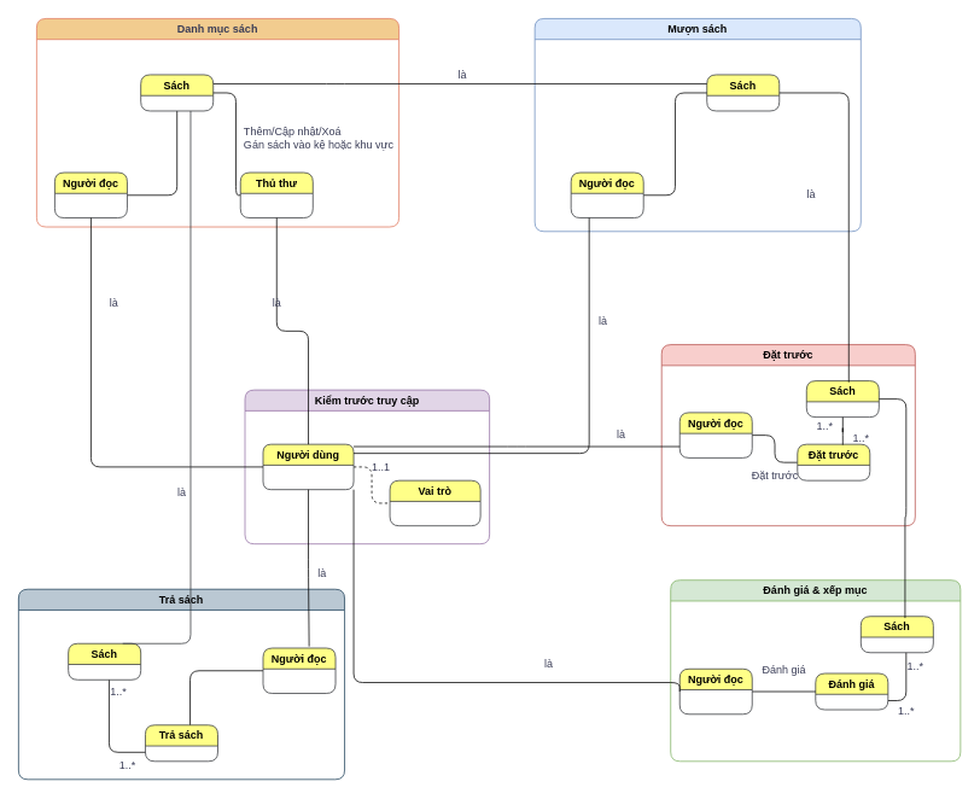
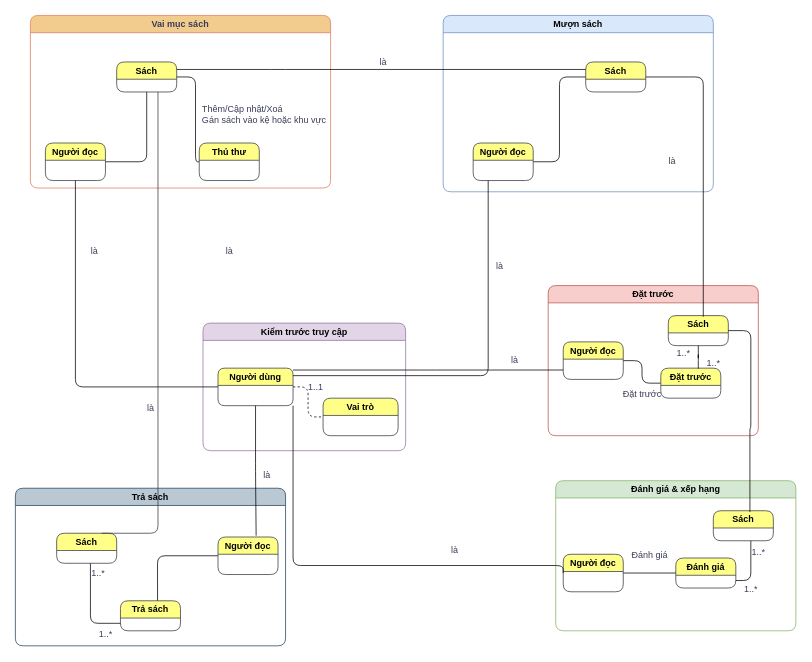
  <mxCell id="0" />
  <mxCell id="1" parent="0" />
- <mxCell id="2" value="Danh mục sách" style="swimlane;whiteSpace=wrap;html=1;strokeColor=#E07A5F;fontColor=#393C56;fillColor=#F2CC8F;rounded=1;" vertex="1" parent="1"><mxGeometry x="40" y="20" width="400" height="230" as="geometry" /></mxCell>
+ <mxCell id="2" value="Vai mục sách" style="swimlane;whiteSpace=wrap;html=1;strokeColor=#E07A5F;fontColor=#393C56;fillColor=#F2CC8F;rounded=1;" vertex="1" parent="1"><mxGeometry x="40" y="20" width="400" height="230" as="geometry" /></mxCell>
  <mxCell id="3" style="edgeStyle=orthogonalEdgeStyle;rounded=1;orthogonalLoop=1;jettySize=auto;html=1;entryX=0.5;entryY=1;entryDx=0;entryDy=0;fontColor=#393C56;endArrow=none;startFill=0;" edge="1" parent="2" source="4" target="5"><mxGeometry relative="1" as="geometry" /></mxCell>
  <mxCell id="4" value="Người đọc" style="swimlane;whiteSpace=wrap;html=1;rounded=1;fillColor=#ffff88;strokeColor=#36393d;" vertex="1" parent="2"><mxGeometry x="20" y="170" width="80" height="50" as="geometry" /></mxCell>
  <mxCell id="5" value="Sách" style="swimlane;whiteSpace=wrap;html=1;rounded=1;fillColor=#ffff88;strokeColor=#36393d;" vertex="1" parent="2"><mxGeometry x="115" y="62" width="80" height="40" as="geometry" /></mxCell>
  <mxCell id="6" style="edgeStyle=orthogonalEdgeStyle;rounded=1;orthogonalLoop=1;jettySize=auto;html=1;entryX=1;entryY=0.5;entryDx=0;entryDy=0;fontColor=#393C56;endArrow=none;startFill=0;" edge="1" parent="2" source="7" target="5"><mxGeometry relative="1" as="geometry"><Array as="points"><mxPoint x="220" y="82" /></Array></mxGeometry></mxCell>
  <mxCell id="7" value="Thủ thư" style="swimlane;whiteSpace=wrap;html=1;rounded=1;fillColor=#ffff88;strokeColor=#36393d;" vertex="1" parent="2"><mxGeometry x="225" y="170" width="80" height="50" as="geometry" /></mxCell>
  <mxCell id="8" value="Mượn sách" style="swimlane;whiteSpace=wrap;html=1;strokeColor=#6c8ebf;fillColor=#dae8fc;rounded=1;" vertex="1" parent="1"><mxGeometry x="590" y="20" width="360" height="235" as="geometry" /></mxCell>
  <mxCell id="9" value="Sách" style="swimlane;whiteSpace=wrap;html=1;rounded=1;fillColor=#ffff88;strokeColor=#36393d;" vertex="1" parent="8"><mxGeometry x="190" y="62" width="80" height="40" as="geometry" /></mxCell>
  <mxCell id="10" style="edgeStyle=orthogonalEdgeStyle;rounded=1;orthogonalLoop=1;jettySize=auto;html=1;entryX=0;entryY=0.5;entryDx=0;entryDy=0;fontColor=#393C56;endArrow=none;startFill=0;" edge="1" parent="8" source="11" target="9"><mxGeometry relative="1" as="geometry" /></mxCell>
  <mxCell id="11" value="Người đọc" style="swimlane;whiteSpace=wrap;html=1;rounded=1;fillColor=#ffff88;strokeColor=#36393d;" vertex="1" parent="8"><mxGeometry x="40" y="170" width="80" height="50" as="geometry" /></mxCell>
  <mxCell id="12" value="là" style="text;html=1;align=center;verticalAlign=middle;resizable=0;points=[];autosize=1;strokeColor=none;fillColor=none;fontColor=#393C56;" vertex="1" parent="8"><mxGeometry x="290" y="180" width="30" height="30" as="geometry" /></mxCell>
  <mxCell id="13" value="Trả sách" style="swimlane;whiteSpace=wrap;html=1;strokeColor=#23445d;fillColor=#bac8d3;rounded=1;" vertex="1" parent="1"><mxGeometry x="20" y="650" width="360" height="210" as="geometry" /></mxCell>
  <mxCell id="14" style="edgeStyle=orthogonalEdgeStyle;rounded=1;orthogonalLoop=1;jettySize=auto;html=1;fontColor=#393C56;endArrow=none;startFill=0;entryX=0.618;entryY=0.025;entryDx=0;entryDy=0;entryPerimeter=0;" edge="1" parent="13" source="15" target="18"><mxGeometry relative="1" as="geometry"><mxPoint x="190" y="140" as="targetPoint" /></mxGeometry></mxCell>
  <mxCell id="15" value="Người đọc" style="swimlane;whiteSpace=wrap;html=1;rounded=1;fillColor=#ffff88;strokeColor=#36393d;" vertex="1" parent="13"><mxGeometry x="270" y="65" width="80" height="50" as="geometry" /></mxCell>
  <mxCell id="16" style="edgeStyle=orthogonalEdgeStyle;rounded=1;orthogonalLoop=1;jettySize=auto;html=1;entryX=0;entryY=0.75;entryDx=0;entryDy=0;fontColor=#393C56;endArrow=none;startFill=0;" edge="1" parent="13" source="17" target="18"><mxGeometry relative="1" as="geometry"><Array as="points"><mxPoint x="100" y="180" /></Array></mxGeometry></mxCell>
  <mxCell id="17" value="Sách" style="swimlane;whiteSpace=wrap;html=1;rounded=1;fillColor=#ffff88;strokeColor=#36393d;" vertex="1" parent="13"><mxGeometry x="55" y="60" width="80" height="40" as="geometry" /></mxCell>
  <mxCell id="18" value="Trả sách" style="swimlane;whiteSpace=wrap;html=1;rounded=1;fillColor=#ffff88;strokeColor=#36393d;" vertex="1" parent="13"><mxGeometry x="140" y="150" width="80" height="40" as="geometry" /></mxCell>
  <mxCell id="19" value="1..*" style="text;html=1;align=center;verticalAlign=middle;resizable=0;points=[];autosize=1;strokeColor=none;fillColor=none;fontColor=#393C56;" vertex="1" parent="13"><mxGeometry x="100" y="180" width="40" height="30" as="geometry" /></mxCell>
  <mxCell id="20" value="Đặt trước" style="swimlane;whiteSpace=wrap;html=1;strokeColor=#b85450;fillColor=#f8cecc;rounded=1;" vertex="1" parent="1"><mxGeometry x="730" y="380" width="280" height="200" as="geometry"><mxRectangle x="390" y="440" width="90" height="30" as="alternateBounds" /></mxGeometry></mxCell>
  <mxCell id="21" value="Sách" style="swimlane;whiteSpace=wrap;html=1;rounded=1;fillColor=#ffff88;strokeColor=#36393d;" vertex="1" parent="20"><mxGeometry x="160" y="40" width="80" height="40" as="geometry" /></mxCell>
  <mxCell id="22" style="edgeStyle=orthogonalEdgeStyle;rounded=1;orthogonalLoop=1;jettySize=auto;html=1;entryX=0;entryY=0.5;entryDx=0;entryDy=0;fontColor=#393C56;endArrow=none;startFill=0;" edge="1" parent="20" source="23" target="24"><mxGeometry relative="1" as="geometry" /></mxCell>
  <mxCell id="23" value="Người đọc" style="swimlane;whiteSpace=wrap;html=1;rounded=1;fillColor=#ffff88;strokeColor=#36393d;" vertex="1" parent="20"><mxGeometry x="20" y="75" width="80" height="50" as="geometry" /></mxCell>
  <mxCell id="24" value="Đặt trước" style="swimlane;whiteSpace=wrap;html=1;rounded=1;fillColor=#ffff88;strokeColor=#36393d;" vertex="1" parent="20"><mxGeometry x="150" y="110" width="80" height="40" as="geometry" /></mxCell>
  <mxCell id="25" value="Đặt trước" style="text;html=1;align=center;verticalAlign=middle;resizable=0;points=[];autosize=1;strokeColor=none;fillColor=none;fontColor=#393C56;" vertex="1" parent="20"><mxGeometry x="90" y="130" width="70" height="30" as="geometry" /></mxCell>
  <mxCell id="26" style="edgeStyle=orthogonalEdgeStyle;rounded=1;orthogonalLoop=1;jettySize=auto;html=1;entryX=0.625;entryY=0.017;entryDx=0;entryDy=0;entryPerimeter=0;fontColor=#393C56;endArrow=none;startFill=0;" edge="1" parent="20" source="21" target="24"><mxGeometry relative="1" as="geometry" /></mxCell>
  <mxCell id="27" value="1..*" style="text;html=1;align=center;verticalAlign=middle;resizable=0;points=[];autosize=1;strokeColor=none;fillColor=none;fontColor=#393C56;" vertex="1" parent="20"><mxGeometry x="160" y="75" width="40" height="30" as="geometry" /></mxCell>
  <mxCell id="28" value="Kiểm trước truy cập" style="swimlane;whiteSpace=wrap;html=1;strokeColor=#9673a6;fillColor=#e1d5e7;rounded=1;" vertex="1" parent="1"><mxGeometry x="270" y="430" width="270" height="170" as="geometry" /></mxCell>
  <mxCell id="29" style="edgeStyle=orthogonalEdgeStyle;rounded=1;orthogonalLoop=1;jettySize=auto;html=1;entryX=0;entryY=0.5;entryDx=0;entryDy=0;fontColor=#393C56;endArrow=none;startFill=0;dashed=1;" edge="1" parent="28" source="30" target="31"><mxGeometry relative="1" as="geometry" /></mxCell>
  <mxCell id="30" value="Người dùng" style="swimlane;whiteSpace=wrap;html=1;rounded=1;fillColor=#ffff88;strokeColor=#36393d;startSize=23;arcSize=13;" vertex="1" parent="28"><mxGeometry x="20" y="60" width="100" height="50" as="geometry" /></mxCell>
  <mxCell id="31" value="Vai trò" style="swimlane;whiteSpace=wrap;html=1;rounded=1;fillColor=#ffff88;strokeColor=#36393d;" vertex="1" parent="28"><mxGeometry x="160" y="100" width="100" height="50" as="geometry" /></mxCell>
  <mxCell id="32" value="1..1" style="text;html=1;align=center;verticalAlign=middle;resizable=0;points=[];autosize=1;strokeColor=none;fillColor=none;fontColor=#393C56;" vertex="1" parent="28"><mxGeometry x="130" y="70" width="40" height="30" as="geometry" /></mxCell>
- <mxCell id="33" value="Đánh giá &amp;amp; xếp mục" style="swimlane;whiteSpace=wrap;html=1;strokeColor=#82b366;fillColor=#d5e8d4;rounded=1;" vertex="1" parent="1"><mxGeometry x="740" y="640" width="320" height="200" as="geometry" /></mxCell>
+ <mxCell id="33" value="Đánh giá &amp;amp; xếp hạng" style="swimlane;whiteSpace=wrap;html=1;strokeColor=#82b366;fillColor=#d5e8d4;rounded=1;" vertex="1" parent="1"><mxGeometry x="740" y="640" width="320" height="200" as="geometry" /></mxCell>
  <mxCell id="34" value="Đánh giá" style="swimlane;whiteSpace=wrap;html=1;rounded=1;fillColor=#ffff88;strokeColor=#36393d;" vertex="1" parent="33"><mxGeometry x="160" y="103" width="80" height="40" as="geometry" /></mxCell>
  <mxCell id="35" style="edgeStyle=orthogonalEdgeStyle;rounded=1;orthogonalLoop=1;jettySize=auto;html=1;entryX=0;entryY=0.5;entryDx=0;entryDy=0;fontColor=#393C56;endArrow=none;startFill=0;" edge="1" parent="33" source="36" target="34"><mxGeometry relative="1" as="geometry" /></mxCell>
  <mxCell id="36" value="Người đọc" style="swimlane;whiteSpace=wrap;html=1;rounded=1;fillColor=#ffff88;strokeColor=#36393d;" vertex="1" parent="33"><mxGeometry x="10" y="98" width="80" height="50" as="geometry" /></mxCell>
  <mxCell id="37" value="Đánh giá" style="text;html=1;align=center;verticalAlign=middle;resizable=0;points=[];autosize=1;strokeColor=none;fillColor=none;fontColor=#393C56;" vertex="1" parent="33"><mxGeometry x="90" y="85" width="70" height="30" as="geometry" /></mxCell>
  <mxCell id="38" style="edgeStyle=orthogonalEdgeStyle;rounded=1;orthogonalLoop=1;jettySize=auto;html=1;entryX=1;entryY=0.75;entryDx=0;entryDy=0;fontColor=#393C56;endArrow=none;startFill=0;" edge="1" parent="33" source="39" target="34"><mxGeometry relative="1" as="geometry"><Array as="points"><mxPoint x="260" y="133" /></Array></mxGeometry></mxCell>
  <mxCell id="39" value="Sách" style="swimlane;whiteSpace=wrap;html=1;rounded=1;fillColor=#ffff88;strokeColor=#36393d;" vertex="1" parent="33"><mxGeometry x="210" y="40" width="80" height="40" as="geometry" /></mxCell>
  <mxCell id="40" value="1..*" style="text;html=1;align=center;verticalAlign=middle;resizable=0;points=[];autosize=1;strokeColor=none;fillColor=none;fontColor=#393C56;" vertex="1" parent="33"><mxGeometry x="250" y="80" width="40" height="30" as="geometry" /></mxCell>
  <mxCell id="41" value="1..*" style="text;html=1;align=center;verticalAlign=middle;resizable=0;points=[];autosize=1;strokeColor=none;fillColor=none;fontColor=#393C56;" vertex="1" parent="33"><mxGeometry x="240" y="130" width="40" height="30" as="geometry" /></mxCell>
  <mxCell id="42" style="edgeStyle=orthogonalEdgeStyle;rounded=1;orthogonalLoop=1;jettySize=auto;html=1;entryX=0.5;entryY=1;entryDx=0;entryDy=0;fontColor=#393C56;endArrow=none;startFill=0;" edge="1" parent="1" source="30" target="4"><mxGeometry relative="1" as="geometry" /></mxCell>
  <mxCell id="43" value="là" style="text;html=1;align=center;verticalAlign=middle;resizable=0;points=[];autosize=1;strokeColor=none;fillColor=none;fontColor=#393C56;" vertex="1" parent="1"><mxGeometry x="110" y="320" width="30" height="30" as="geometry" /></mxCell>
- <mxCell id="44" style="edgeStyle=orthogonalEdgeStyle;rounded=1;orthogonalLoop=1;jettySize=auto;html=1;entryX=0.5;entryY=1;entryDx=0;entryDy=0;fontColor=#393C56;endArrow=none;startFill=0;" edge="1" parent="1" source="30" target="7"><mxGeometry relative="1" as="geometry" /></mxCell>
  <mxCell id="45" value="là" style="text;html=1;align=center;verticalAlign=middle;resizable=0;points=[];autosize=1;strokeColor=none;fillColor=none;fontColor=#393C56;" vertex="1" parent="1"><mxGeometry x="290" y="320" width="30" height="30" as="geometry" /></mxCell>
  <mxCell id="46" value="Thêm/Cập nhật/Xoá&lt;br&gt;Gán sách vào kệ hoặc khu vực" style="text;html=1;align=left;verticalAlign=middle;resizable=0;points=[];autosize=1;strokeColor=none;fillColor=none;fontColor=#393C56;" vertex="1" parent="1"><mxGeometry x="267" y="132" width="190" height="40" as="geometry" /></mxCell>
  <mxCell id="47" style="edgeStyle=orthogonalEdgeStyle;rounded=1;orthogonalLoop=1;jettySize=auto;html=1;entryX=0;entryY=0.25;entryDx=0;entryDy=0;fontColor=#393C56;endArrow=none;startFill=0;" edge="1" parent="1" source="5" target="9"><mxGeometry relative="1" as="geometry"><Array as="points"><mxPoint x="370" y="92" /><mxPoint x="370" y="92" /></Array></mxGeometry></mxCell>
  <mxCell id="48" value="là" style="text;html=1;align=center;verticalAlign=middle;resizable=0;points=[];autosize=1;strokeColor=none;fillColor=none;fontColor=#393C56;" vertex="1" parent="1"><mxGeometry x="495" y="68" width="30" height="30" as="geometry" /></mxCell>
  <mxCell id="49" style="edgeStyle=orthogonalEdgeStyle;rounded=1;orthogonalLoop=1;jettySize=auto;html=1;entryX=0.25;entryY=1;entryDx=0;entryDy=0;fontColor=#393C56;endArrow=none;startFill=0;" edge="1" parent="1" source="30" target="11"><mxGeometry relative="1" as="geometry"><Array as="points"><mxPoint x="650" y="500" /></Array></mxGeometry></mxCell>
  <mxCell id="50" style="edgeStyle=orthogonalEdgeStyle;rounded=1;orthogonalLoop=1;jettySize=auto;html=1;entryX=0.635;entryY=-0.037;entryDx=0;entryDy=0;entryPerimeter=0;fontColor=#393C56;align=left;endArrow=none;startFill=0;" edge="1" parent="1" source="30" target="15"><mxGeometry relative="1" as="geometry" /></mxCell>
  <mxCell id="51" value="là" style="text;html=1;align=center;verticalAlign=middle;resizable=0;points=[];autosize=1;strokeColor=none;fillColor=none;fontColor=#393C56;" vertex="1" parent="1"><mxGeometry x="340" y="618" width="30" height="30" as="geometry" /></mxCell>
  <mxCell id="52" value="là" style="text;html=1;align=center;verticalAlign=middle;resizable=0;points=[];autosize=1;strokeColor=none;fillColor=none;fontColor=#393C56;" vertex="1" parent="1"><mxGeometry x="650" y="340" width="30" height="30" as="geometry" /></mxCell>
  <mxCell id="53" style="edgeStyle=orthogonalEdgeStyle;rounded=1;orthogonalLoop=1;jettySize=auto;html=1;entryX=0.75;entryY=0;entryDx=0;entryDy=0;strokeColor=#36393d;fontColor=#393C56;fillColor=#cce5ff;endArrow=none;startFill=0;" edge="1" parent="1" source="5" target="17"><mxGeometry relative="1" as="geometry"><Array as="points"><mxPoint x="210" y="710" /></Array></mxGeometry></mxCell>
  <mxCell id="54" value="là" style="text;html=1;align=center;verticalAlign=middle;resizable=0;points=[];autosize=1;strokeColor=none;fillColor=none;fontColor=#393C56;" vertex="1" parent="1"><mxGeometry x="185" y="528" width="30" height="30" as="geometry" /></mxCell>
  <mxCell id="55" style="edgeStyle=orthogonalEdgeStyle;rounded=1;orthogonalLoop=1;jettySize=auto;html=1;entryX=0.583;entryY=0.037;entryDx=0;entryDy=0;entryPerimeter=0;fontColor=#393C56;endArrow=none;startFill=0;" edge="1" parent="1" source="9" target="21"><mxGeometry relative="1" as="geometry" /></mxCell>
  <mxCell id="56" style="edgeStyle=orthogonalEdgeStyle;rounded=1;orthogonalLoop=1;jettySize=auto;html=1;entryX=0;entryY=0.75;entryDx=0;entryDy=0;fontColor=#393C56;endArrow=none;startFill=0;" edge="1" parent="1" source="30" target="23"><mxGeometry relative="1" as="geometry"><Array as="points"><mxPoint x="570" y="493" /></Array></mxGeometry></mxCell>
  <mxCell id="57" value="là" style="text;html=1;align=center;verticalAlign=middle;resizable=0;points=[];autosize=1;strokeColor=none;fillColor=none;fontColor=#393C56;" vertex="1" parent="1"><mxGeometry x="670" y="465" width="30" height="30" as="geometry" /></mxCell>
  <mxCell id="58" value="1..*" style="text;html=1;align=center;verticalAlign=middle;resizable=0;points=[];autosize=1;strokeColor=none;fillColor=none;fontColor=#393C56;" vertex="1" parent="1"><mxGeometry x="930" y="468" width="40" height="30" as="geometry" /></mxCell>
  <mxCell id="59" value="1..*" style="text;html=1;align=center;verticalAlign=middle;resizable=0;points=[];autosize=1;strokeColor=none;fillColor=none;fontColor=#393C56;" vertex="1" parent="1"><mxGeometry x="110" y="748" width="40" height="30" as="geometry" /></mxCell>
  <mxCell id="60" style="edgeStyle=orthogonalEdgeStyle;rounded=1;orthogonalLoop=1;jettySize=auto;html=1;entryX=0;entryY=0.5;entryDx=0;entryDy=0;fontColor=#393C56;endArrow=none;startFill=0;" edge="1" parent="1" target="36"><mxGeometry relative="1" as="geometry"><mxPoint x="390" y="540" as="sourcePoint" /><Array as="points"><mxPoint x="390" y="753" /></Array></mxGeometry></mxCell>
  <mxCell id="61" value="là" style="text;html=1;align=center;verticalAlign=middle;resizable=0;points=[];autosize=1;strokeColor=none;fillColor=none;fontColor=#393C56;" vertex="1" parent="1"><mxGeometry x="590" y="718" width="30" height="30" as="geometry" /></mxCell>
  <mxCell id="62" style="edgeStyle=orthogonalEdgeStyle;rounded=1;orthogonalLoop=1;jettySize=auto;html=1;entryX=0.61;entryY=0.045;entryDx=0;entryDy=0;entryPerimeter=0;fontColor=#393C56;endArrow=none;startFill=0;" edge="1" parent="1" source="21" target="39"><mxGeometry relative="1" as="geometry"><Array as="points"><mxPoint x="1000" y="440" /><mxPoint x="1000" y="570" /><mxPoint x="999" y="570" /></Array></mxGeometry></mxCell>
